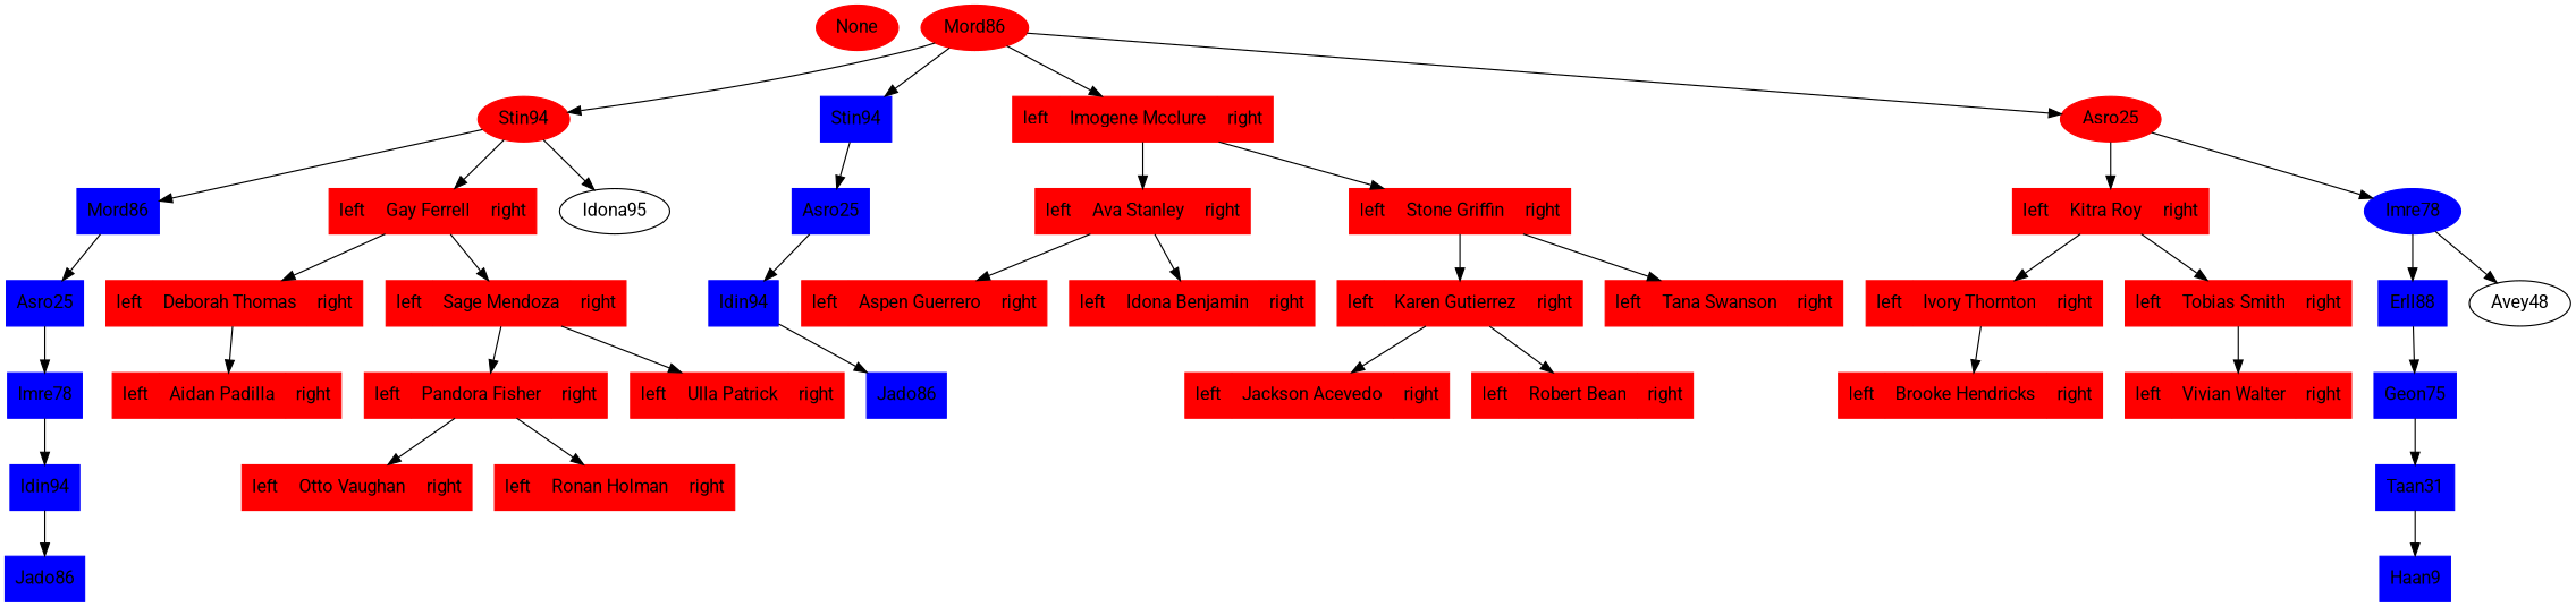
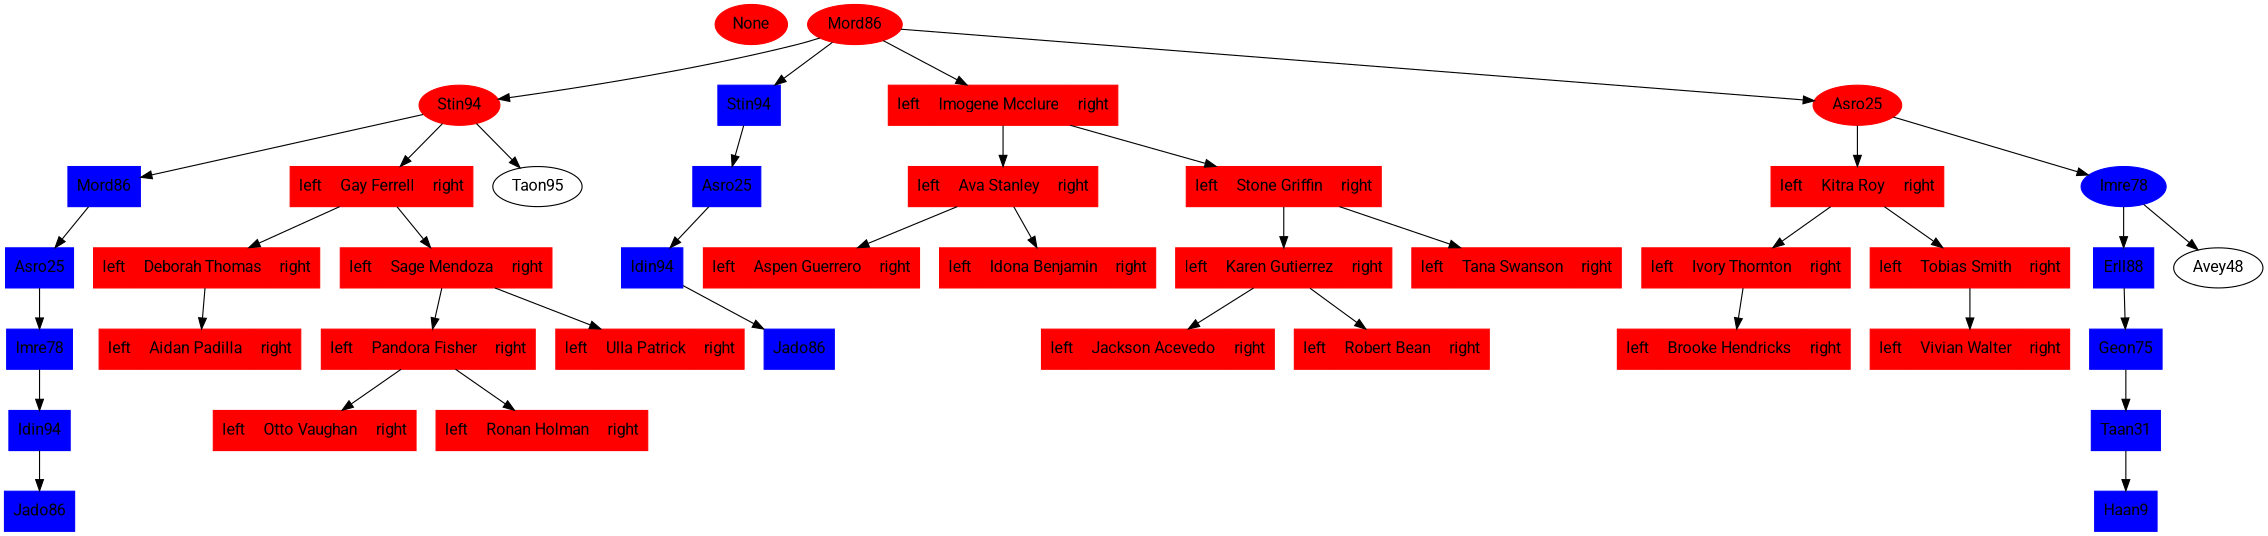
  digraph {
    fontname=Roboto
    node [color=red style=filled fontname=Roboto shape=record]
    edge [fontname=Roboto]
    None [shape=""]
    n2 [label=Stin94 shape=""]
    n3 [color=blue fillcolor=blue label=Mord86 shape=box]
    n4 [label="<f0> left|<f1>Gay Ferrell|<f2> right "]
    n5 [color=blue fillcolor=blue label=Asro25 shape=box]
    n6 [color=blue fillcolor=blue label=Imre78 shape=box]
    n7 [color=blue fillcolor=blue label=Idin94 shape=box]
    n8 [color=blue fillcolor=blue label=Jado86 shape=box]
    n9 [label="<f0> left|<f1>Deborah Thomas|<f2> right "]
    n10 [label="<f0> left|<f1>Sage Mendoza|<f2> right "]
    n11 [label="<f0> left|<f1>Aidan Padilla|<f2> right "]
    n12 [label="<f0> left|<f1>Pandora Fisher|<f2> right "]
    n13 [label="<f0> left|<f1>Ulla Patrick|<f2> right "]
    n14 [label="<f0> left|<f1>Otto Vaughan|<f2> right "]
    n15 [label="<f0> left|<f1>Ronan Holman|<f2> right "]
    n16 [label=Mord86 shape=""]
    n17 [color=blue fillcolor=blue label=Stin94 shape=box]
    n18 [label="<f0> left|<f1>Imogene Mcclure|<f2> right "]
    n19 [color=blue fillcolor=blue label=Asro25 shape=box]
    n20 [color=blue fillcolor=blue label=Idin94 shape=box]
    n21 [color=blue fillcolor=blue label=Jado86 shape=box]
    n22 [label="<f0> left|<f1>Ava Stanley|<f2> right "]
    n23 [label="<f0> left|<f1>Stone Griffin|<f2> right "]
    n24 [label="<f0> left|<f1>Aspen Guerrero|<f2> right "]
    n25 [label="<f0> left|<f1>Idona Benjamin|<f2> right "]
    n26 [label="<f0> left|<f1>Karen Gutierrez|<f2> right "]
    n27 [label="<f0> left|<f1>Tana Swanson|<f2> right "]
    n28 [label="<f0> left|<f1>Jackson Acevedo|<f2> right "]
    n29 [label="<f0> left|<f1>Robert Bean|<f2> right "]
    n30 [label=Asro25 shape=""]
    n31 [label="<f0> left|<f1>Kitra Roy|<f2> right "]
    n32 [label="<f0> left|<f1>Ivory Thornton|<f2> right "]
    n33 [label="<f0> left|<f1>Tobias Smith|<f2> right "]
    n34 [label="<f0> left|<f1>Brooke Hendricks|<f2> right "]
    n35 [label="<f0> left|<f1>Vivian Walter|<f2> right "]
    n36 [color=blue label=Imre78 shape=""]
    n37 [color=blue fillcolor=blue label=Erll88 shape=box]
    n38 [color=blue fillcolor=blue label=Geon75 shape=box]
    n39 [color=blue fillcolor=blue label=Taan31 shape=box]
    n40 [color=blue fillcolor=blue label=Haan9 shape=box]
-   n41 [label=Idona95 color="" style="" shape=""]
+   n41 [label=Taon95 color="" style="" shape=""]
    n42 [label=Avey48 color="" style="" shape=""]
    subgraph sub_1 {
      None
      n2
      n3
      n4
      n5
      n6
      n7
      n8
      n9
      n10
      n11
      n12
      n13
      n14
      n15
    }
    subgraph sub_2 {
      None
      n16
      n17
      n18
      n19
      n20
      n21
      n22
      n23
      n24
      n25
      n26
      n27
      n28
      n29
    }
    subgraph sub_3 {
      None
      n30
      n31
      n32
      n33
      n34
      n35
    }
    subgraph sub_4 {
      n36
      n37
      n38
      n39
      n40
    }
    n2 -> n3
    n2 -> n4
    n2 -> n41
    n3 -> n5
    n4 -> n9
    n4 -> n10
    n5 -> n6
    n6 -> n7
    n7 -> n8
    n9 -> n11
    n10 -> n12
    n10 -> n13
    n12 -> n14
    n12 -> n15
    n16 -> n2
    n16 -> n17
    n16 -> n18
    n16 -> n30
    n17 -> n19
    n18 -> n22
    n18 -> n23
    n19 -> n20
    n20 -> n21
    n22 -> n24
    n22 -> n25
    n23 -> n26
    n23 -> n27
    n26 -> n28
    n26 -> n29
    n30 -> n31
    n30 -> n36
    n31 -> n32
    n31 -> n33
    n32 -> n34
    n33 -> n35
    n36 -> n37
    n36 -> n42
    n37 -> n38
    n38 -> n39
    n39 -> n40
  }
